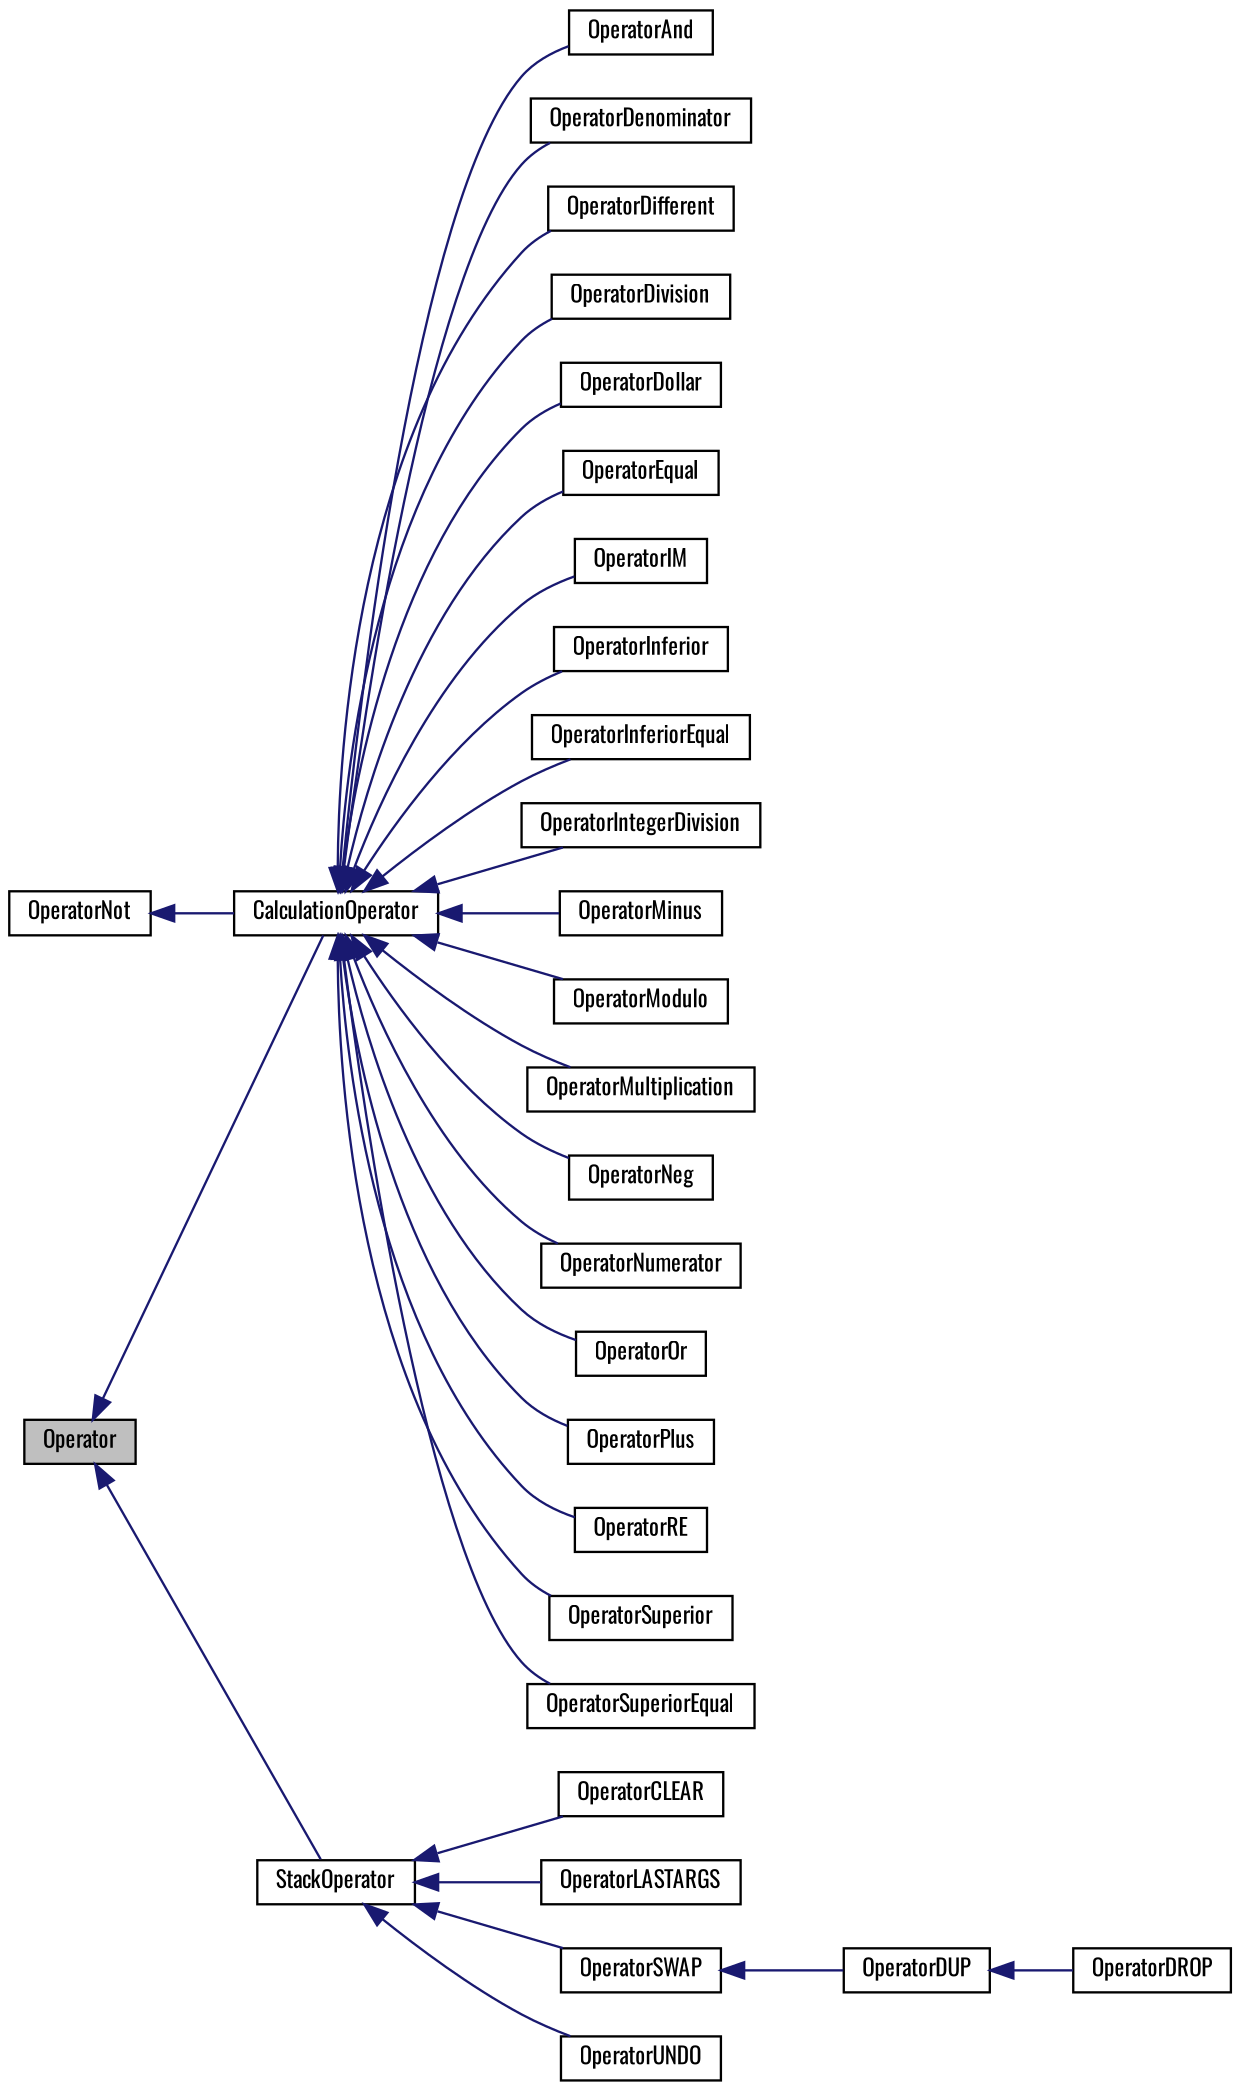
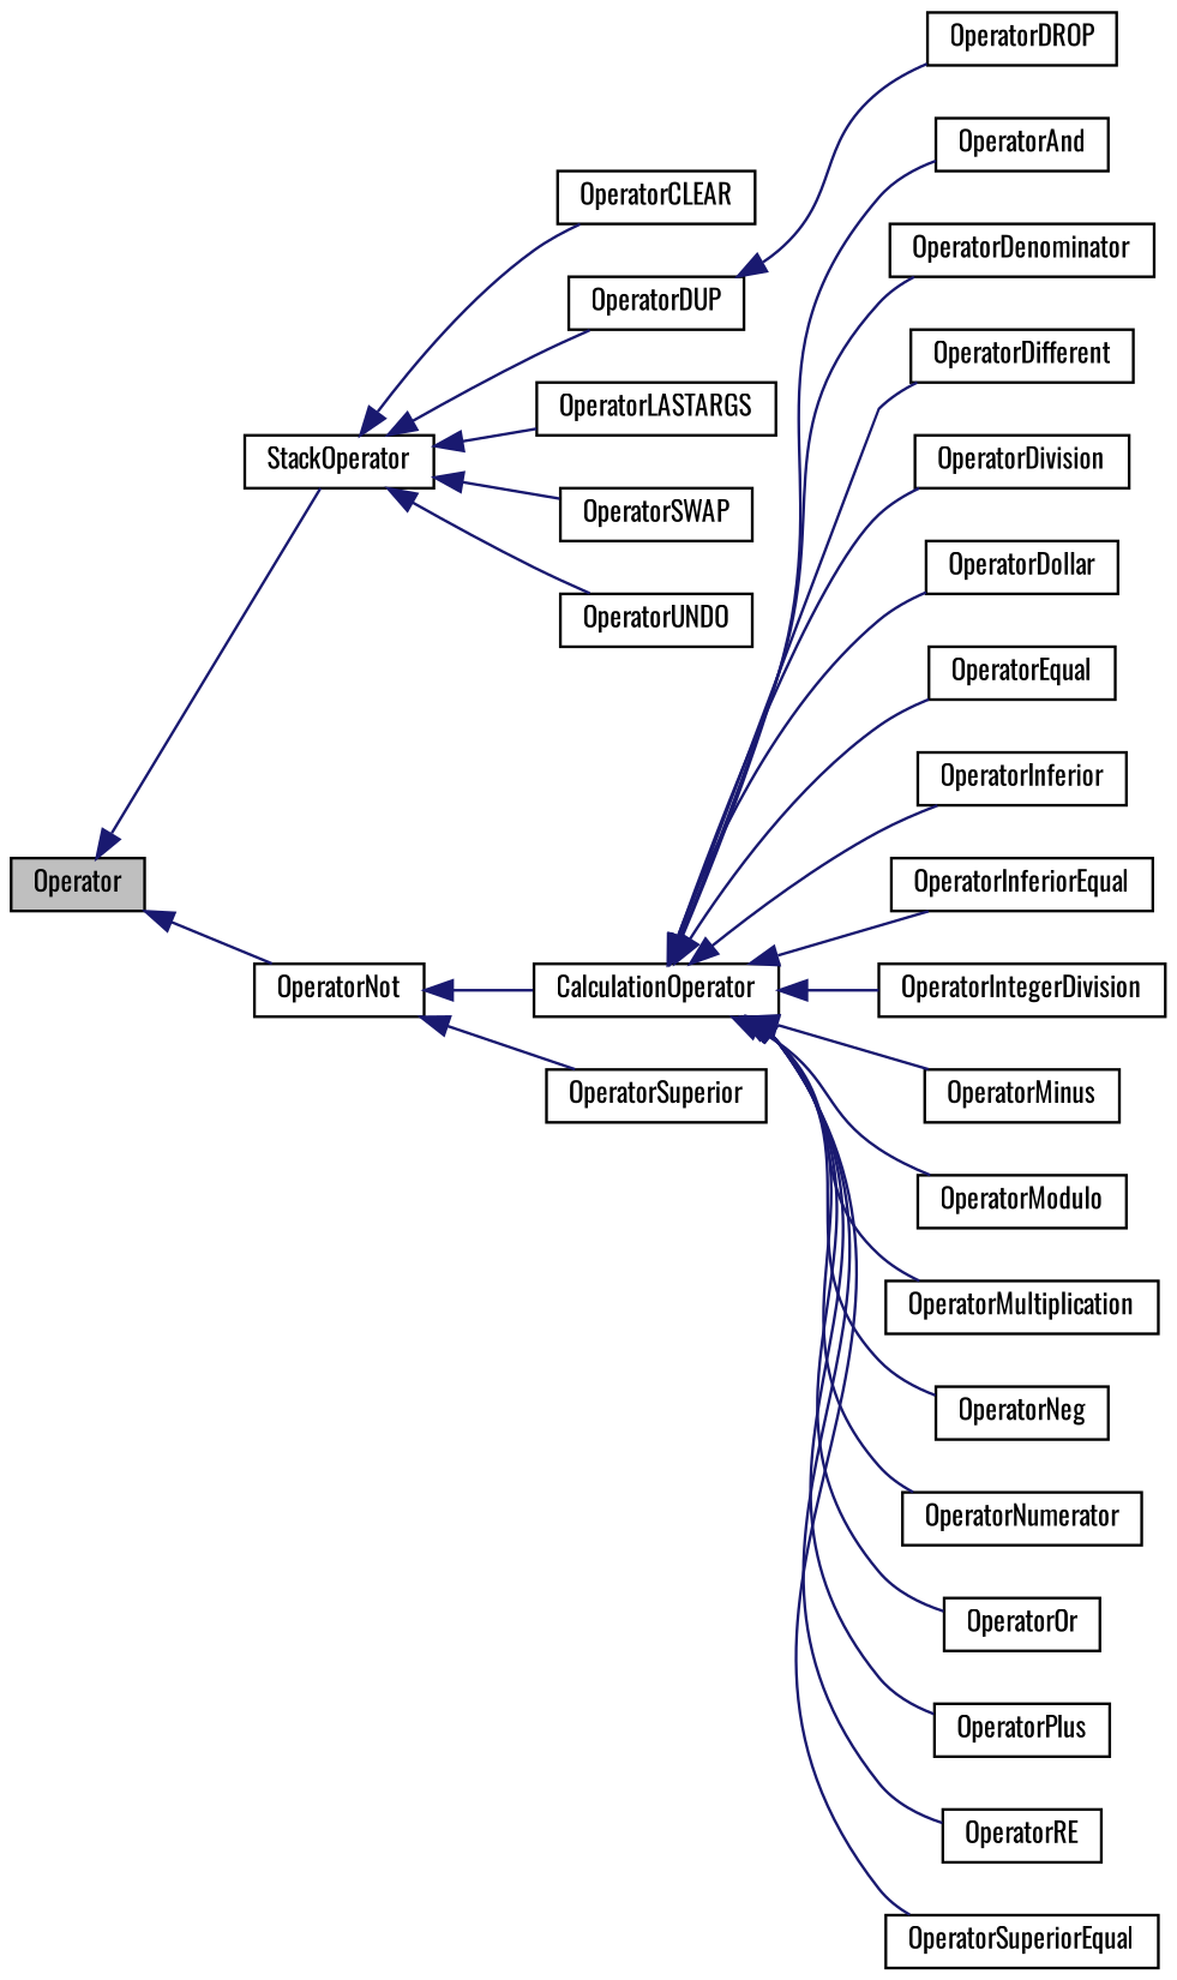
  digraph {
    fontname=Oswald
    rankdir=LR
    node [color=black fillcolor=white fontname=Oswald fontsize=10 shape=record style=filled]
    edge [color=midnightblue dir=back fontname=Oswald fontsize=10 labelfontname=Helvetica labelfontsize=10 style=solid]
    n1 [fillcolor=grey75 fontcolor=black height=0.2 label=Operator width=0.4]
    n2 [height=0.2 label=CalculationOperator width=0.4]
    n3 [height=0.2 label=StackOperator width=0.4]
    n4 [height=0.2 label=OperatorAnd width=0.4]
    n5 [height=0.2 label=OperatorDenominator width=0.4]
    n6 [height=0.2 label=OperatorDifferent width=0.4]
    n7 [height=0.2 label=OperatorDivision width=0.4]
    n8 [height=0.2 label=OperatorDollar width=0.4]
    n9 [height=0.2 label=OperatorEqual width=0.4]
-   n10 [height=0.2 label=OperatorIM width=0.4]
    n11 [height=0.2 label=OperatorInferior width=0.4]
    n12 [height=0.2 label=OperatorInferiorEqual width=0.4]
    n13 [height=0.2 label=OperatorIntegerDivision width=0.4]
    n14 [height=0.2 label=OperatorMinus width=0.4]
    n15 [height=0.2 label=OperatorModulo width=0.4]
    n16 [height=0.2 label=OperatorMultiplication width=0.4]
    n17 [height=0.2 label=OperatorNeg width=0.4]
    n18 [height=0.2 label=OperatorNumerator width=0.4]
    n19 [height=0.2 label=OperatorOr width=0.4]
    n20 [height=0.2 label=OperatorPlus width=0.4]
    n21 [height=0.2 label=OperatorRE width=0.4]
    n22 [height=0.2 label=OperatorSuperior width=0.4]
    n23 [height=0.2 label=OperatorSuperiorEqual width=0.4]
    n24 [height=0.2 label=OperatorCLEAR width=0.4]
    n25 [height=0.2 label=OperatorDUP width=0.4]
    n26 [height=0.2 label=OperatorLASTARGS width=0.4]
    n27 [height=0.2 label=OperatorSWAP width=0.4]
    n28 [height=0.2 label=OperatorUNDO width=0.4]
    n29 [height=0.2 label=OperatorNot width=0.4]
    n30 [height=0.2 label=OperatorDROP width=0.4]
-   n1 -> n2
+   n1 -> n29
    n1 -> n3
    n2 -> n4
    n2 -> n5
    n2 -> n6
    n2 -> n7
    n2 -> n8
    n2 -> n9
-   n2 -> n10
    n2 -> n11
    n2 -> n12
    n2 -> n13
    n2 -> n14
    n2 -> n15
    n2 -> n16
    n2 -> n17
    n2 -> n18
    n2 -> n19
    n2 -> n20
    n2 -> n21
-   n2 -> n22
+   n29 -> n22
    n2 -> n23
    n3 -> n24
-   n27 -> n25
+   n3 -> n25
    n3 -> n26
    n3 -> n27
    n3 -> n28
    n25 -> n30
    n29 -> n2
  }
